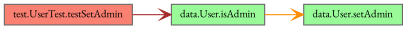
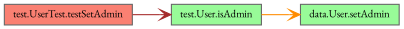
  digraph {
    fontname="EB Garamond"
    rankdir=LR
    node [color=grey40 fillcolor=palegreen fontname="EB Garamond" fontsize=10 shape=box style=filled]
    edge [arrowhead=vee fontname="EB Garamond" fontsize=10 labelfontname=Helvetica labelfontsize=10 style=solid]
    n1 [color=gray40 fillcolor=salmon fontcolor=black height=0.2 label="test.UserTest.testSetAdmin" width=0.4]
-   n2 [height=0.2 label="data.User.isAdmin" width=0.4]
+   n2 [height=0.2 label="test.User.isAdmin" width=0.4]
    n3 [height=0.2 label="data.User.setAdmin" width=0.4]
    n1 -> n2 [color=brown]
    n2 -> n3 [color=darkorange]
  }
